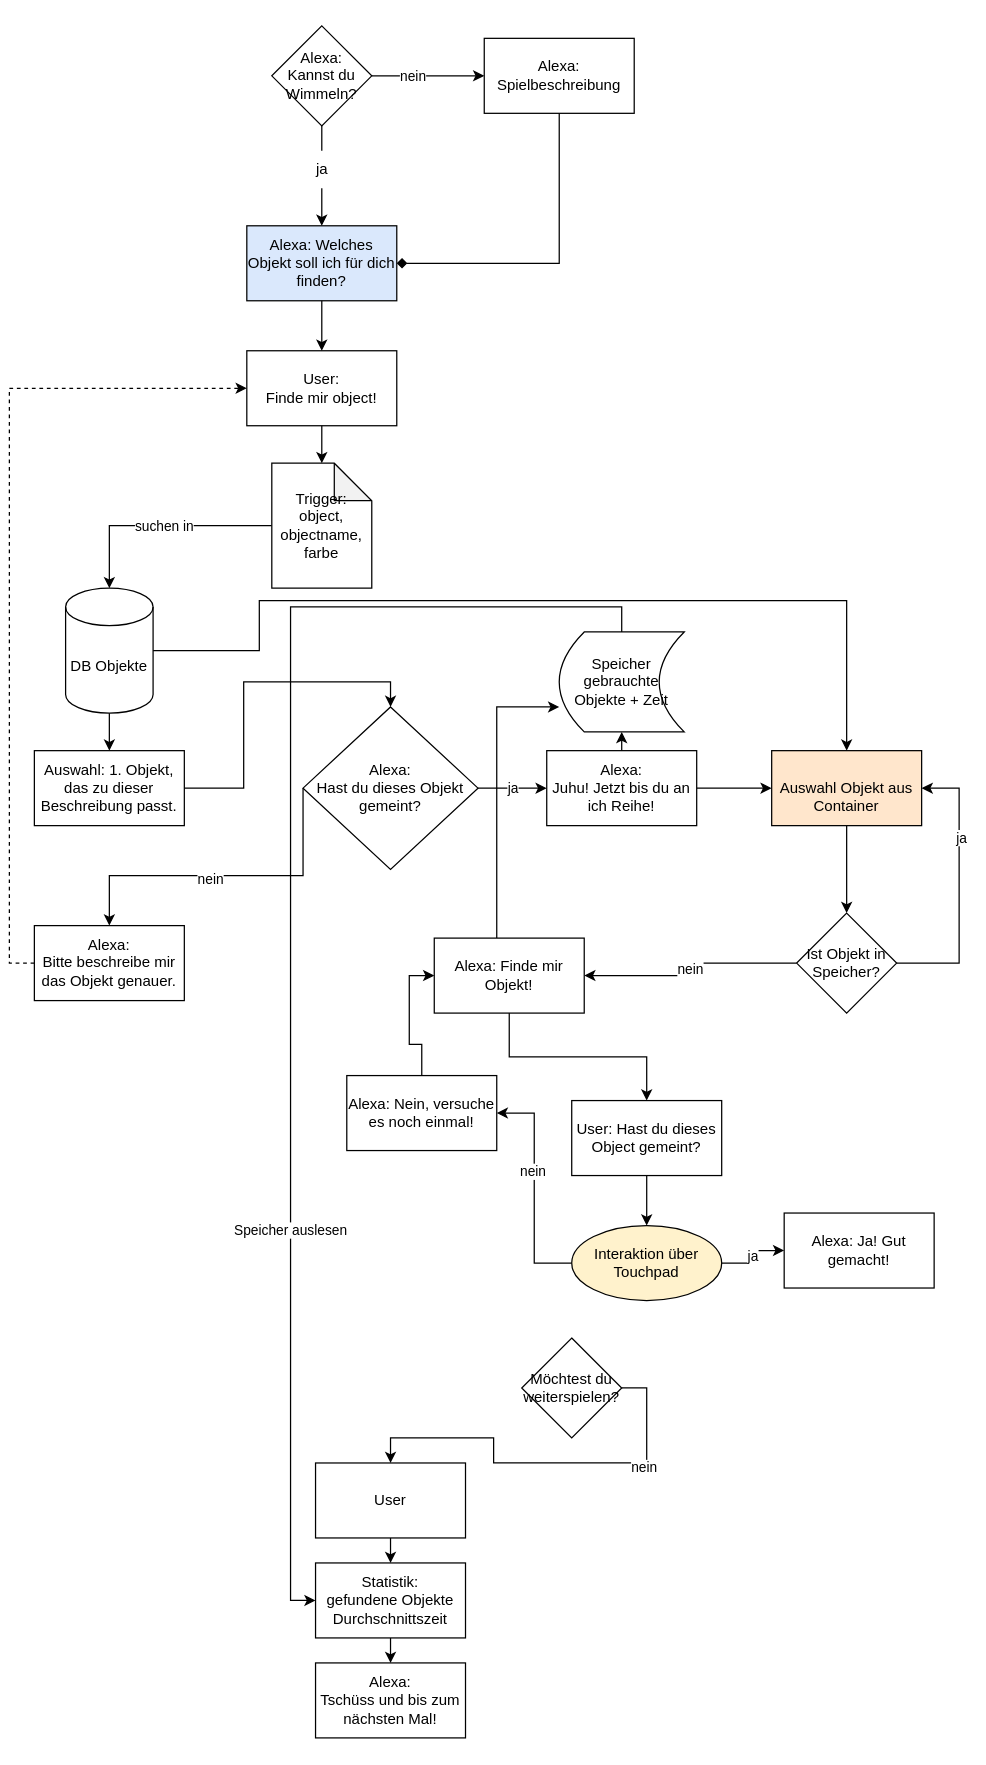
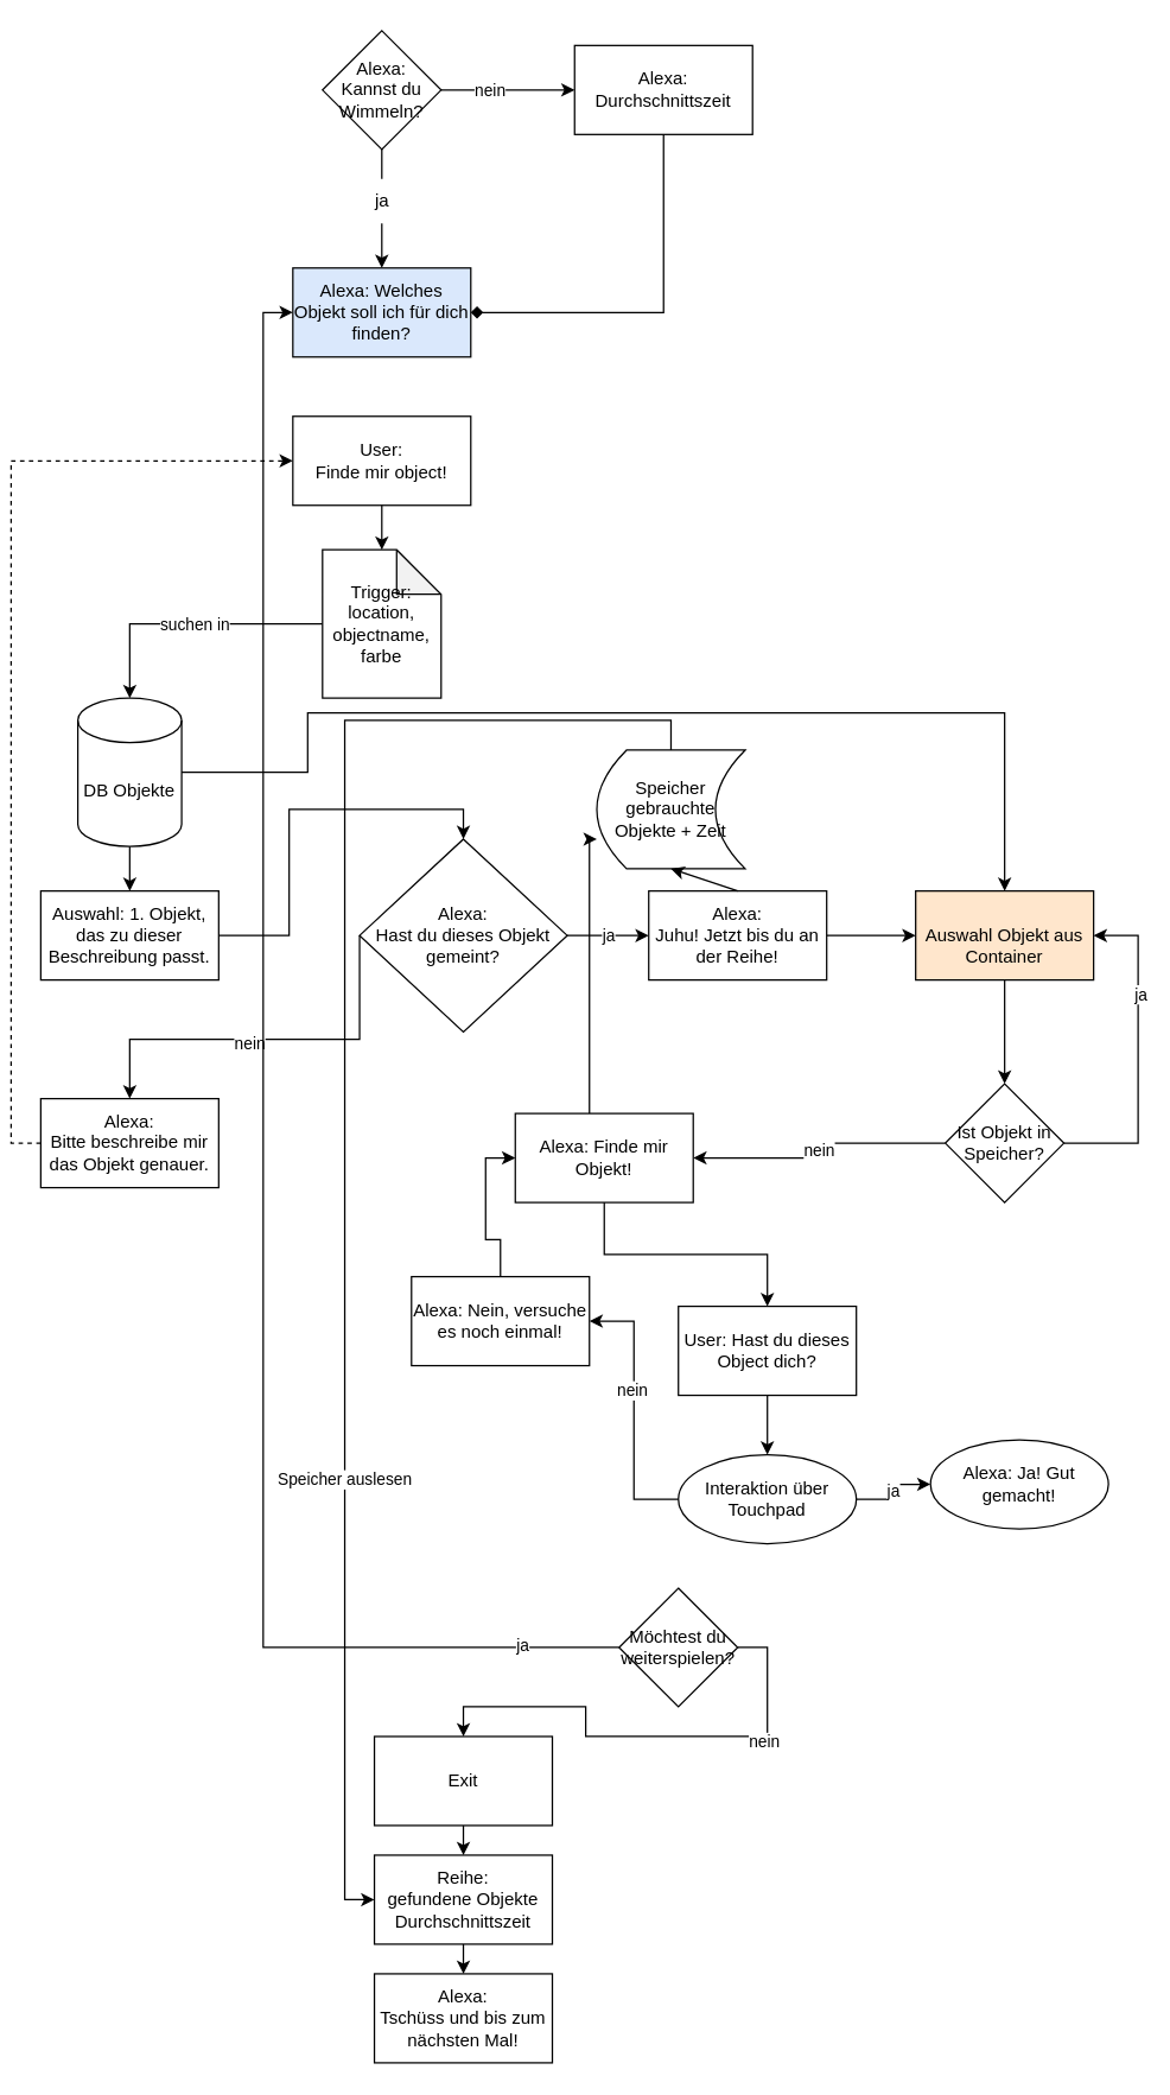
  <mxCell id="0" />
  <mxCell id="1" parent="0" />
  <mxCell id="2" style="edgeStyle=orthogonalEdgeStyle;rounded=0;orthogonalLoop=1;jettySize=auto;html=1;exitX=0.5;exitY=1;exitDx=0;exitDy=0;entryX=0.5;entryY=0;entryDx=0;entryDy=0;startArrow=none;" edge="1" parent="1" source="7" target="3"><mxGeometry relative="1" as="geometry" /></mxCell>
  <mxCell id="3" value="Alexa: Welches Objekt soll ich für dich finden?" style="rounded=0;whiteSpace=wrap;html=1;fillColor=#dae8fc;" vertex="1" parent="1"><mxGeometry x="190" y="180" width="120" height="60" as="geometry" /></mxCell>
  <mxCell id="4" value="" style="endArrow=classic;html=1;rounded=0;exitX=1;exitY=0.5;exitDx=0;exitDy=0;" edge="1" parent="1" source="61"><mxGeometry width="50" height="50" relative="1" as="geometry"><mxPoint x="310" y="60" as="sourcePoint" /><mxPoint x="380" y="60" as="targetPoint" /></mxGeometry></mxCell>
  <mxCell id="5" value="nein" style="edgeLabel;html=1;align=center;verticalAlign=middle;resizable=0;points=[];" vertex="1" connectable="0" parent="4"><mxGeometry x="-0.286" relative="1" as="geometry"><mxPoint as="offset" /></mxGeometry></mxCell>
- <mxCell id="6" value="Alexa: Spielbeschreibung" style="rounded=0;whiteSpace=wrap;html=1;" vertex="1" parent="1"><mxGeometry x="380" y="30" width="120" height="60" as="geometry" /></mxCell>
+ <mxCell id="6" value="Alexa: Durchschnittszeit" style="rounded=0;whiteSpace=wrap;html=1;" vertex="1" parent="1"><mxGeometry x="380" y="30" width="120" height="60" as="geometry" /></mxCell>
  <mxCell id="7" value="ja" style="text;html=1;align=center;verticalAlign=middle;resizable=0;points=[];autosize=1;strokeColor=none;fillColor=none;" vertex="1" parent="1"><mxGeometry x="235" y="120" width="30" height="30" as="geometry" /></mxCell>
  <mxCell id="8" value="" style="edgeStyle=orthogonalEdgeStyle;rounded=0;orthogonalLoop=1;jettySize=auto;html=1;exitX=0.5;exitY=1;exitDx=0;exitDy=0;entryX=0.5;entryY=0;entryDx=0;entryDy=0;endArrow=none;" edge="1" parent="1" target="7"><mxGeometry relative="1" as="geometry"><mxPoint x="250" y="90" as="sourcePoint" /><mxPoint x="250" y="180" as="targetPoint" /></mxGeometry></mxCell>
  <mxCell id="9" value="" style="endArrow=diamond;html=1;rounded=0;exitX=0.5;exitY=1;exitDx=0;exitDy=0;entryX=1;entryY=0.5;entryDx=0;entryDy=0;" edge="1" parent="1" source="6" target="3"><mxGeometry width="50" height="50" relative="1" as="geometry"><mxPoint x="220" y="310" as="sourcePoint" /><mxPoint x="270" y="260" as="targetPoint" /><Array as="points"><mxPoint x="440" y="210" /></Array></mxGeometry></mxCell>
  <mxCell id="10" value="&lt;div&gt;User:&lt;/div&gt;&lt;div&gt;Finde mir object!&lt;br&gt;&lt;/div&gt;" style="rounded=0;whiteSpace=wrap;html=1;" vertex="1" parent="1"><mxGeometry x="190" y="280" width="120" height="60" as="geometry" /></mxCell>
  <mxCell id="11" value="DB Objekte" style="shape=cylinder3;whiteSpace=wrap;html=1;boundedLbl=1;backgroundOutline=1;size=15;" vertex="1" parent="1"><mxGeometry x="45" y="470" width="70" height="100" as="geometry" /></mxCell>
- <mxCell id="12" value="" style="endArrow=classic;html=1;rounded=0;exitX=0.5;exitY=1;exitDx=0;exitDy=0;entryX=0.5;entryY=0;entryDx=0;entryDy=0;" edge="1" parent="1" source="3" target="10"><mxGeometry width="50" height="50" relative="1" as="geometry"><mxPoint x="220" y="310" as="sourcePoint" /><mxPoint x="270" y="260" as="targetPoint" /></mxGeometry></mxCell>
  <mxCell id="13" value="" style="endArrow=classic;html=1;rounded=0;exitX=0.5;exitY=1;exitDx=0;exitDy=0;" edge="1" parent="1" source="10"><mxGeometry width="50" height="50" relative="1" as="geometry"><mxPoint x="330" y="400" as="sourcePoint" /><mxPoint x="250" y="370" as="targetPoint" /></mxGeometry></mxCell>
  <mxCell id="14" value="" style="endArrow=classic;html=1;rounded=0;exitX=0;exitY=0.5;exitDx=0;exitDy=0;entryX=0.5;entryY=0;entryDx=0;entryDy=0;entryPerimeter=0;exitPerimeter=0;" edge="1" parent="1" source="19" target="11"><mxGeometry width="50" height="50" relative="1" as="geometry"><mxPoint x="200" y="435" as="sourcePoint" /><mxPoint x="270" y="260" as="targetPoint" /><Array as="points"><mxPoint x="80" y="420" /></Array></mxGeometry></mxCell>
  <mxCell id="15" value="suchen in " style="edgeLabel;html=1;align=center;verticalAlign=middle;resizable=0;points=[];" vertex="1" connectable="0" parent="14"><mxGeometry x="-0.032" relative="1" as="geometry"><mxPoint as="offset" /></mxGeometry></mxCell>
  <mxCell id="16" value="" style="endArrow=classic;html=1;rounded=0;exitX=0.5;exitY=1;exitDx=0;exitDy=0;exitPerimeter=0;" edge="1" parent="1" source="11" target="17"><mxGeometry width="50" height="50" relative="1" as="geometry"><mxPoint x="220" y="310" as="sourcePoint" /><mxPoint x="80" y="630" as="targetPoint" /></mxGeometry></mxCell>
  <mxCell id="17" value="Auswahl: 1. Objekt, das zu dieser Beschreibung passt." style="rounded=0;whiteSpace=wrap;html=1;" vertex="1" parent="1"><mxGeometry x="20" y="600" width="120" height="60" as="geometry" /></mxCell>
  <mxCell id="18" value="" style="edgeStyle=orthogonalEdgeStyle;rounded=0;orthogonalLoop=1;jettySize=auto;html=1;exitX=1;exitY=0.5;exitDx=0;exitDy=0;entryX=0.5;entryY=0;entryDx=0;entryDy=0;" edge="1" parent="1" source="17" target="20"><mxGeometry relative="1" as="geometry"><mxPoint x="310" y="630" as="sourcePoint" /></mxGeometry></mxCell>
- <mxCell id="19" value="&lt;div&gt;Trigger: &lt;br&gt;&lt;/div&gt;&lt;div&gt;object, objectname, &lt;br&gt;&lt;/div&gt;&lt;div&gt;farbe&lt;/div&gt;" style="shape=note;whiteSpace=wrap;html=1;backgroundOutline=1;darkOpacity=0.05;" vertex="1" parent="1"><mxGeometry x="210" y="370" width="80" height="100" as="geometry" /></mxCell>
+ <mxCell id="19" value="&lt;div&gt;Trigger: &lt;br&gt;&lt;/div&gt;&lt;div&gt;location, objectname, &lt;br&gt;&lt;/div&gt;&lt;div&gt;farbe&lt;/div&gt;" style="shape=note;whiteSpace=wrap;html=1;backgroundOutline=1;darkOpacity=0.05;" vertex="1" parent="1"><mxGeometry x="210" y="370" width="80" height="100" as="geometry" /></mxCell>
  <mxCell id="20" value="&lt;div&gt;Alexa: &lt;br&gt;&lt;/div&gt;&lt;div&gt;Hast du dieses Objekt gemeint?&lt;/div&gt;" style="rhombus;whiteSpace=wrap;html=1;rounded=0;" vertex="1" parent="1"><mxGeometry x="235" y="565" width="140" height="130" as="geometry" /></mxCell>
  <mxCell id="21" value="ja" style="endArrow=classic;html=1;rounded=0;exitX=1;exitY=0.5;exitDx=0;exitDy=0;" edge="1" parent="1" source="20"><mxGeometry width="50" height="50" relative="1" as="geometry"><mxPoint x="380" y="615" as="sourcePoint" /><mxPoint x="430" y="630" as="targetPoint" /><Array as="points"><mxPoint x="400" y="630" /></Array></mxGeometry></mxCell>
  <mxCell id="22" value="" style="edgeStyle=orthogonalEdgeStyle;rounded=0;orthogonalLoop=1;jettySize=auto;html=1;" edge="1" parent="1" source="23" target="38"><mxGeometry relative="1" as="geometry" /></mxCell>
- <mxCell id="23" value="&lt;div&gt;Alexa: &lt;br&gt;&lt;/div&gt;&lt;div&gt;Juhu! Jetzt bis du an ich Reihe!&lt;/div&gt;" style="rounded=0;whiteSpace=wrap;html=1;" vertex="1" parent="1"><mxGeometry x="430" y="600" width="120" height="60" as="geometry" /></mxCell>
+ <mxCell id="23" value="&lt;div&gt;Alexa: &lt;br&gt;&lt;/div&gt;&lt;div&gt;Juhu! Jetzt bis du an der Reihe!&lt;/div&gt;" style="rounded=0;whiteSpace=wrap;html=1;" vertex="1" parent="1"><mxGeometry x="430" y="600" width="120" height="60" as="geometry" /></mxCell>
  <mxCell id="24" style="edgeStyle=orthogonalEdgeStyle;rounded=0;orthogonalLoop=1;jettySize=auto;html=1;exitX=0.5;exitY=0;exitDx=0;exitDy=0;entryX=0;entryY=0.5;entryDx=0;entryDy=0;" edge="1" parent="1" source="26" target="31"><mxGeometry relative="1" as="geometry" /></mxCell>
  <mxCell id="25" value="Speicher auslesen" style="edgeLabel;html=1;align=center;verticalAlign=middle;resizable=0;points=[];" vertex="1" connectable="0" parent="24"><mxGeometry x="0.424" y="-1" relative="1" as="geometry"><mxPoint as="offset" /></mxGeometry></mxCell>
- <mxCell id="26" value="Speicher gebrauchte Objekte + Zeit" style="shape=dataStorage;whiteSpace=wrap;html=1;fixedSize=1;" vertex="1" parent="1"><mxGeometry x="440" y="505" width="100" height="80" as="geometry" /></mxCell>
+ <mxCell id="26" value="Speicher gebrauchte Objekte + Zeit" style="shape=dataStorage;whiteSpace=wrap;html=1;fixedSize=1;" vertex="1" parent="1"><mxGeometry x="395" y="505" width="100" height="80" as="geometry" /></mxCell>
  <mxCell id="27" value="" style="endArrow=classic;html=1;rounded=0;exitX=0.5;exitY=0;exitDx=0;exitDy=0;entryX=0.5;entryY=1;entryDx=0;entryDy=0;" edge="1" parent="1" source="23" target="26"><mxGeometry width="50" height="50" relative="1" as="geometry"><mxPoint x="270" y="460" as="sourcePoint" /><mxPoint x="320" y="410" as="targetPoint" /></mxGeometry></mxCell>
  <mxCell id="28" style="edgeStyle=orthogonalEdgeStyle;rounded=0;orthogonalLoop=1;jettySize=auto;html=1;exitX=0.5;exitY=1;exitDx=0;exitDy=0;entryX=0.5;entryY=0;entryDx=0;entryDy=0;" edge="1" parent="1" source="29" target="31"><mxGeometry relative="1" as="geometry" /></mxCell>
- <mxCell id="29" value="User" style="rounded=0;whiteSpace=wrap;html=1;" vertex="1" parent="1"><mxGeometry x="245" y="1170" width="120" height="60" as="geometry" /></mxCell>
+ <mxCell id="29" value="Exit" style="rounded=0;whiteSpace=wrap;html=1;" vertex="1" parent="1"><mxGeometry x="245" y="1170" width="120" height="60" as="geometry" /></mxCell>
  <mxCell id="30" style="edgeStyle=orthogonalEdgeStyle;rounded=0;orthogonalLoop=1;jettySize=auto;html=1;exitX=0.5;exitY=1;exitDx=0;exitDy=0;entryX=0.5;entryY=0;entryDx=0;entryDy=0;" edge="1" parent="1" source="31" target="32"><mxGeometry relative="1" as="geometry" /></mxCell>
- <mxCell id="31" value="&lt;div&gt;Statistik:&lt;/div&gt;&lt;div&gt;gefundene Objekte&lt;/div&gt;&lt;div&gt;Durchschnittszeit&lt;br&gt;&lt;/div&gt;" style="rounded=0;whiteSpace=wrap;html=1;" vertex="1" parent="1"><mxGeometry x="245" y="1250" width="120" height="60" as="geometry" /></mxCell>
+ <mxCell id="31" value="&lt;div&gt;Reihe:&lt;/div&gt;&lt;div&gt;gefundene Objekte&lt;/div&gt;&lt;div&gt;Durchschnittszeit&lt;br&gt;&lt;/div&gt;" style="rounded=0;whiteSpace=wrap;html=1;" vertex="1" parent="1"><mxGeometry x="245" y="1250" width="120" height="60" as="geometry" /></mxCell>
  <mxCell id="32" value="&lt;div&gt;Alexa: &lt;br&gt;&lt;/div&gt;&lt;div&gt;Tschüss und bis zum nächsten Mal!&lt;/div&gt;" style="rounded=0;whiteSpace=wrap;html=1;" vertex="1" parent="1"><mxGeometry x="245" y="1330" width="120" height="60" as="geometry" /></mxCell>
  <mxCell id="33" value="" style="endArrow=classic;html=1;rounded=0;exitX=0;exitY=0.5;exitDx=0;exitDy=0;entryX=0.5;entryY=0;entryDx=0;entryDy=0;" edge="1" parent="1" source="20" target="36"><mxGeometry width="50" height="50" relative="1" as="geometry"><mxPoint x="270" y="670" as="sourcePoint" /><mxPoint x="150" y="720" as="targetPoint" /><Array as="points"><mxPoint x="235" y="700" /><mxPoint x="80" y="700" /></Array></mxGeometry></mxCell>
  <mxCell id="34" value="nein" style="edgeLabel;html=1;align=center;verticalAlign=middle;resizable=0;points=[];" vertex="1" connectable="0" parent="33"><mxGeometry x="0.094" y="2" relative="1" as="geometry"><mxPoint as="offset" /></mxGeometry></mxCell>
  <mxCell id="35" style="edgeStyle=orthogonalEdgeStyle;rounded=0;orthogonalLoop=1;jettySize=auto;html=1;exitX=0;exitY=0.5;exitDx=0;exitDy=0;entryX=0;entryY=0.5;entryDx=0;entryDy=0;dashed=1;" edge="1" parent="1" source="36" target="10"><mxGeometry relative="1" as="geometry" /></mxCell>
  <mxCell id="36" value="&lt;div&gt;Alexa:&lt;/div&gt;&lt;div&gt;Bitte beschreibe mir das Objekt genauer.&lt;/div&gt;" style="rounded=0;whiteSpace=wrap;html=1;" vertex="1" parent="1"><mxGeometry x="20" y="740" width="120" height="60" as="geometry" /></mxCell>
  <mxCell id="37" value="" style="edgeStyle=orthogonalEdgeStyle;rounded=0;orthogonalLoop=1;jettySize=auto;html=1;" edge="1" parent="1" source="38" target="43"><mxGeometry relative="1" as="geometry" /></mxCell>
  <mxCell id="38" value="&lt;div&gt;&lt;br&gt;&lt;/div&gt;&lt;div&gt;Auswahl Objekt aus Container&lt;br&gt;&lt;/div&gt;" style="whiteSpace=wrap;html=1;rounded=0;fillColor=#ffe6cc;" vertex="1" parent="1"><mxGeometry x="610" y="600" width="120" height="60" as="geometry" /></mxCell>
  <mxCell id="39" value="" style="endArrow=classic;html=1;rounded=0;exitX=1;exitY=0.5;exitDx=0;exitDy=0;exitPerimeter=0;entryX=0.5;entryY=0;entryDx=0;entryDy=0;" edge="1" parent="1" source="11" target="38"><mxGeometry width="50" height="50" relative="1" as="geometry"><mxPoint x="540" y="730" as="sourcePoint" /><mxPoint x="590" y="680" as="targetPoint" /><Array as="points"><mxPoint x="200" y="520" /><mxPoint x="200" y="480" /><mxPoint x="670" y="480" /><mxPoint x="670" y="530" /></Array></mxGeometry></mxCell>
  <mxCell id="40" value="nein" style="edgeStyle=orthogonalEdgeStyle;rounded=0;orthogonalLoop=1;jettySize=auto;html=1;" edge="1" parent="1" source="43" target="46"><mxGeometry relative="1" as="geometry" /></mxCell>
  <mxCell id="41" style="edgeStyle=orthogonalEdgeStyle;rounded=0;orthogonalLoop=1;jettySize=auto;html=1;exitX=1;exitY=0.5;exitDx=0;exitDy=0;entryX=1;entryY=0.5;entryDx=0;entryDy=0;" edge="1" parent="1" source="43" target="38"><mxGeometry relative="1" as="geometry"><Array as="points"><mxPoint x="760" y="770" /><mxPoint x="760" y="630" /></Array></mxGeometry></mxCell>
  <mxCell id="42" value="ja" style="edgeLabel;html=1;align=center;verticalAlign=middle;resizable=0;points=[];" vertex="1" connectable="0" parent="41"><mxGeometry x="0.373" y="-1" relative="1" as="geometry"><mxPoint as="offset" /></mxGeometry></mxCell>
  <mxCell id="43" value="Ist Objekt in Speicher?" style="rhombus;whiteSpace=wrap;html=1;rounded=0;" vertex="1" parent="1"><mxGeometry x="630" y="730" width="80" height="80" as="geometry" /></mxCell>
  <mxCell id="44" value="" style="edgeStyle=orthogonalEdgeStyle;rounded=0;orthogonalLoop=1;jettySize=auto;html=1;" edge="1" parent="1" source="46" target="48"><mxGeometry relative="1" as="geometry" /></mxCell>
  <mxCell id="45" style="edgeStyle=orthogonalEdgeStyle;rounded=0;orthogonalLoop=1;jettySize=auto;html=1;entryX=0;entryY=0.75;entryDx=0;entryDy=0;" edge="1" parent="1" source="46" target="26"><mxGeometry relative="1" as="geometry"><Array as="points"><mxPoint x="390" y="565" /></Array></mxGeometry></mxCell>
  <mxCell id="46" value="Alexa: Finde mir Objekt!" style="rounded=0;whiteSpace=wrap;html=1;" vertex="1" parent="1"><mxGeometry x="340" y="750" width="120" height="60" as="geometry" /></mxCell>
  <mxCell id="47" value="" style="edgeStyle=orthogonalEdgeStyle;rounded=0;orthogonalLoop=1;jettySize=auto;html=1;" edge="1" parent="1" source="48" target="52"><mxGeometry relative="1" as="geometry" /></mxCell>
- <mxCell id="48" value="User: Hast du dieses Object gemeint?" style="whiteSpace=wrap;html=1;rounded=0;" vertex="1" parent="1"><mxGeometry x="450" y="880" width="120" height="60" as="geometry" /></mxCell>
+ <mxCell id="48" value="User: Hast du dieses Object dich?" style="whiteSpace=wrap;html=1;rounded=0;" vertex="1" parent="1"><mxGeometry x="450" y="880" width="120" height="60" as="geometry" /></mxCell>
  <mxCell id="49" value="ja" style="edgeStyle=orthogonalEdgeStyle;rounded=0;orthogonalLoop=1;jettySize=auto;html=1;exitX=1;exitY=0.5;exitDx=0;exitDy=0;" edge="1" parent="1" source="52" target="53"><mxGeometry relative="1" as="geometry"><mxPoint x="640" y="1010" as="targetPoint" /></mxGeometry></mxCell>
  <mxCell id="50" style="edgeStyle=orthogonalEdgeStyle;rounded=0;orthogonalLoop=1;jettySize=auto;html=1;exitX=0;exitY=0.5;exitDx=0;exitDy=0;entryX=1;entryY=0.5;entryDx=0;entryDy=0;" edge="1" parent="1" source="52" target="55"><mxGeometry relative="1" as="geometry" /></mxCell>
  <mxCell id="51" value="nein" style="edgeLabel;html=1;align=center;verticalAlign=middle;resizable=0;points=[];" vertex="1" connectable="0" parent="50"><mxGeometry x="0.153" y="2" relative="1" as="geometry"><mxPoint as="offset" /></mxGeometry></mxCell>
- <mxCell id="52" value="Interaktion über Touchpad" style="ellipse;whiteSpace=wrap;html=1;rounded=0;fillColor=#fff2cc;" vertex="1" parent="1"><mxGeometry x="450" y="980" width="120" height="60" as="geometry" /></mxCell>
- <mxCell id="53" value="Alexa: Ja! Gut gemacht!" style="rounded=0;whiteSpace=wrap;html=1;" vertex="1" parent="1"><mxGeometry x="620" y="970" width="120" height="60" as="geometry" /></mxCell>
+ <mxCell id="52" value="Interaktion über Touchpad" style="ellipse;whiteSpace=wrap;html=1;rounded=0;" vertex="1" parent="1"><mxGeometry x="450" y="980" width="120" height="60" as="geometry" /></mxCell>
+ <mxCell id="53" value="Alexa: Ja! Gut gemacht!" style="ellipse;whiteSpace=wrap;html=1;" vertex="1" parent="1"><mxGeometry x="620" y="970" width="120" height="60" as="geometry" /></mxCell>
  <mxCell id="54" style="edgeStyle=orthogonalEdgeStyle;rounded=0;orthogonalLoop=1;jettySize=auto;html=1;exitX=0.5;exitY=0;exitDx=0;exitDy=0;entryX=0;entryY=0.5;entryDx=0;entryDy=0;" edge="1" parent="1" source="55" target="46"><mxGeometry relative="1" as="geometry" /></mxCell>
  <mxCell id="55" value="Alexa: Nein, versuche es noch einmal!" style="whiteSpace=wrap;html=1;" vertex="1" parent="1"><mxGeometry x="270" y="860" width="120" height="60" as="geometry" /></mxCell>
  <mxCell id="56" style="edgeStyle=orthogonalEdgeStyle;rounded=0;orthogonalLoop=1;jettySize=auto;html=1;exitX=1;exitY=0.5;exitDx=0;exitDy=0;entryX=0.5;entryY=0;entryDx=0;entryDy=0;" edge="1" parent="1" source="60" target="29"><mxGeometry relative="1" as="geometry"><mxPoint x="450" y="1140" as="sourcePoint" /></mxGeometry></mxCell>
  <mxCell id="57" value="nein" style="edgeLabel;html=1;align=center;verticalAlign=middle;resizable=0;points=[];" vertex="1" connectable="0" parent="56"><mxGeometry x="-0.487" y="3" relative="1" as="geometry"><mxPoint as="offset" /></mxGeometry></mxCell>
+ <mxCell id="58" style="edgeStyle=orthogonalEdgeStyle;rounded=0;orthogonalLoop=1;jettySize=auto;html=1;entryX=0;entryY=0.5;entryDx=0;entryDy=0;" edge="1" parent="1" source="60" target="3"><mxGeometry relative="1" as="geometry"><mxPoint x="390" y="1110" as="sourcePoint" /></mxGeometry></mxCell>
+ <mxCell id="59" value="ja" style="edgeLabel;html=1;align=center;verticalAlign=middle;resizable=0;points=[];" vertex="1" connectable="0" parent="58"><mxGeometry x="-0.886" y="-2" relative="1" as="geometry"><mxPoint as="offset" /></mxGeometry></mxCell>
  <mxCell id="60" value="Möchtest du weiterspielen?" style="rhombus;whiteSpace=wrap;html=1;" vertex="1" parent="1"><mxGeometry x="410" y="1070" width="80" height="80" as="geometry" /></mxCell>
  <mxCell id="61" value="&lt;div&gt;Alexa:&lt;/div&gt;&lt;div&gt;Kannst du Wimmeln?&lt;/div&gt;" style="rhombus;whiteSpace=wrap;html=1;" vertex="1" parent="1"><mxGeometry x="210" y="20" width="80" height="80" as="geometry" /></mxCell>
